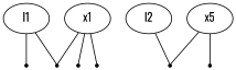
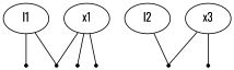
  graph {
    fontname=Oswald
    node [fontname=Oswald shape=point]
    edge [fontname=Oswald]
    n1 [label=l1 shape=""]
    factor3
    factor4
    n4 [label=l2 shape=""]
    factor5
    n6 [label=x1 shape=""]
    factor0
    factor1
-   n9 [label=x5 shape=""]
+   n9 [label=x3 shape=""]
    factor2
    n1 -- factor3
    n1 -- factor4
    n4 -- factor5
    n6 -- factor3
    n6 -- factor0
    n6 -- factor1
    n9 -- factor5
    n9 -- factor2
  }
